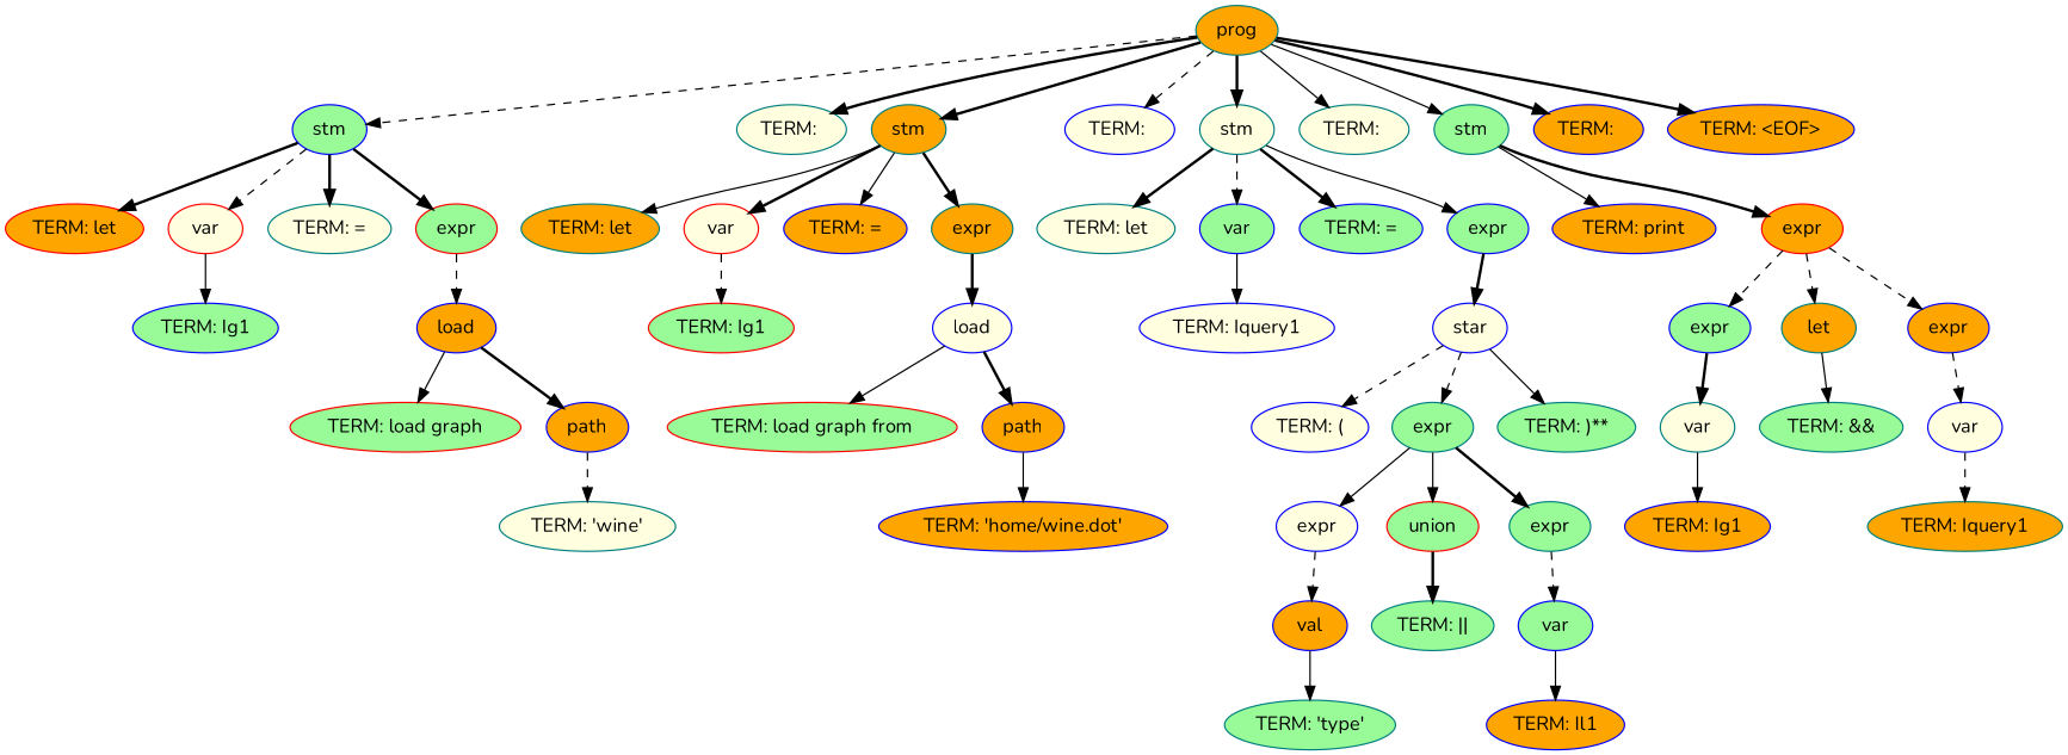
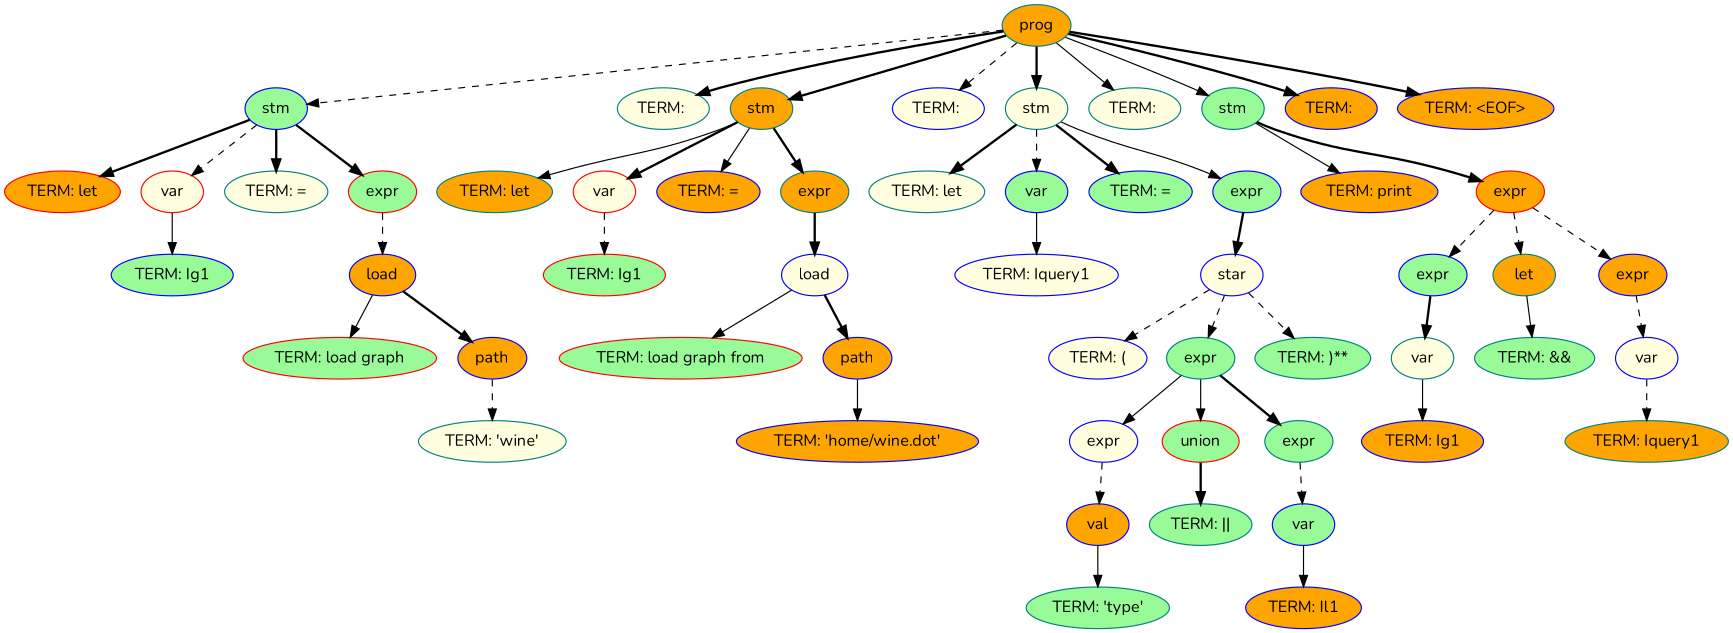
  digraph {
    fontname=Nunito
    node [color=blue fillcolor=orange fontname=Nunito style=filled]
    edge [fontname=Nunito style=bold]
    n1 [color=teal label=prog]
    n2 [fillcolor=palegreen label=stm]
    n3 [color=teal fillcolor=lightyellow label="TERM: \n"]
    n4 [color=teal label=stm]
    n5 [fillcolor=lightyellow label="TERM: \n"]
    n6 [color=teal fillcolor=lightyellow label=stm]
    n7 [color=teal fillcolor=lightyellow label="TERM: \n"]
    n8 [color=teal fillcolor=palegreen label=stm]
    n9 [label="TERM: \n"]
    n10 [label="TERM: <EOF>"]
    n11 [color=red label="TERM: let"]
    n12 [color=red fillcolor=lightyellow label=var]
    n13 [color=teal fillcolor=lightyellow label="TERM: ="]
    n14 [color=red fillcolor=palegreen label=expr]
    n15 [color=teal label="TERM: let"]
    n16 [color=red fillcolor=lightyellow label=var]
    n17 [label="TERM: ="]
    n18 [color=teal label=expr]
    n19 [color=teal fillcolor=lightyellow label="TERM: let"]
    n20 [fillcolor=palegreen label=var]
    n21 [fillcolor=palegreen label="TERM: ="]
    n22 [fillcolor=palegreen label=expr]
    n23 [label="TERM: print"]
    n24 [color=red label=expr]
    n25 [fillcolor=palegreen label="TERM: Ig1"]
    n26 [label=load]
    n27 [color=red fillcolor=palegreen label="TERM: load graph"]
    n28 [label=path]
    n29 [color=teal fillcolor=lightyellow label="TERM: 'wine'"]
    n30 [color=red fillcolor=palegreen label="TERM: Ig1"]
    n31 [fillcolor=lightyellow label=load]
    n32 [color=red fillcolor=palegreen label="TERM: load graph from"]
    n33 [label=path]
    n34 [label="TERM: 'home/wine.dot'"]
    n35 [fillcolor=lightyellow label="TERM: Iquery1"]
    n36 [fillcolor=lightyellow label=star]
    n37 [fillcolor=lightyellow label="TERM: ("]
    n38 [color=teal fillcolor=palegreen label=expr]
    n39 [color=teal fillcolor=palegreen label="TERM: )**"]
    n40 [fillcolor=lightyellow label=expr]
    n41 [color=red fillcolor=palegreen label=union]
    n42 [color=teal fillcolor=palegreen label=expr]
    n43 [label=val]
    n44 [color=teal fillcolor=palegreen label="TERM: ||"]
    n45 [fillcolor=palegreen label=var]
    n46 [color=teal fillcolor=palegreen label="TERM: 'type'"]
    n47 [label="TERM: Il1"]
    n48 [fillcolor=palegreen label=expr]
    n49 [color=teal label=let]
    n50 [label=expr]
    n51 [color=teal fillcolor=lightyellow label=var]
    n52 [color=teal fillcolor=palegreen label="TERM: &&"]
    n53 [fillcolor=lightyellow label=var]
    n54 [label="TERM: Ig1"]
    n55 [color=teal label="TERM: Iquery1"]
    n1 -> n2 [style=dashed]
    n1 -> n3
    n1 -> n4
    n1 -> n5 [style=dashed]
    n1 -> n6
    n1 -> n7 [style=solid]
    n1 -> n8 [style=solid]
    n1 -> n9
    n1 -> n10
    n2 -> n11
    n2 -> n12 [style=dashed]
    n2 -> n13
    n2 -> n14
    n4 -> n15 [style=solid]
    n4 -> n16
    n4 -> n17 [style=solid]
    n4 -> n18
    n6 -> n19
    n6 -> n20 [style=dashed]
    n6 -> n21
    n6 -> n22 [style=solid]
    n8 -> n23 [style=solid]
    n8 -> n24
    n12 -> n25 [style=solid]
    n14 -> n26 [style=dashed]
    n16 -> n30 [style=dashed]
    n18 -> n31
    n20 -> n35 [style=solid]
    n22 -> n36
    n24 -> n48 [style=dashed]
    n24 -> n49 [style=dashed]
    n24 -> n50 [style=dashed]
    n26 -> n27 [style=solid]
    n26 -> n28
    n28 -> n29 [style=dashed]
    n31 -> n32 [style=solid]
    n31 -> n33
    n33 -> n34 [style=solid]
    n36 -> n37 [style=dashed]
    n36 -> n38 [style=dashed]
-   n36 -> n39 [style=solid]
+   n36 -> n39 [style=dashed]
    n38 -> n40 [style=solid]
    n38 -> n41 [style=solid]
    n38 -> n42
    n40 -> n43 [style=dashed]
    n41 -> n44
    n42 -> n45 [style=dashed]
    n43 -> n46 [style=solid]
    n45 -> n47 [style=solid]
    n48 -> n51
    n49 -> n52 [style=solid]
    n50 -> n53 [style=dashed]
    n51 -> n54 [style=solid]
    n53 -> n55 [style=dashed]
  }
